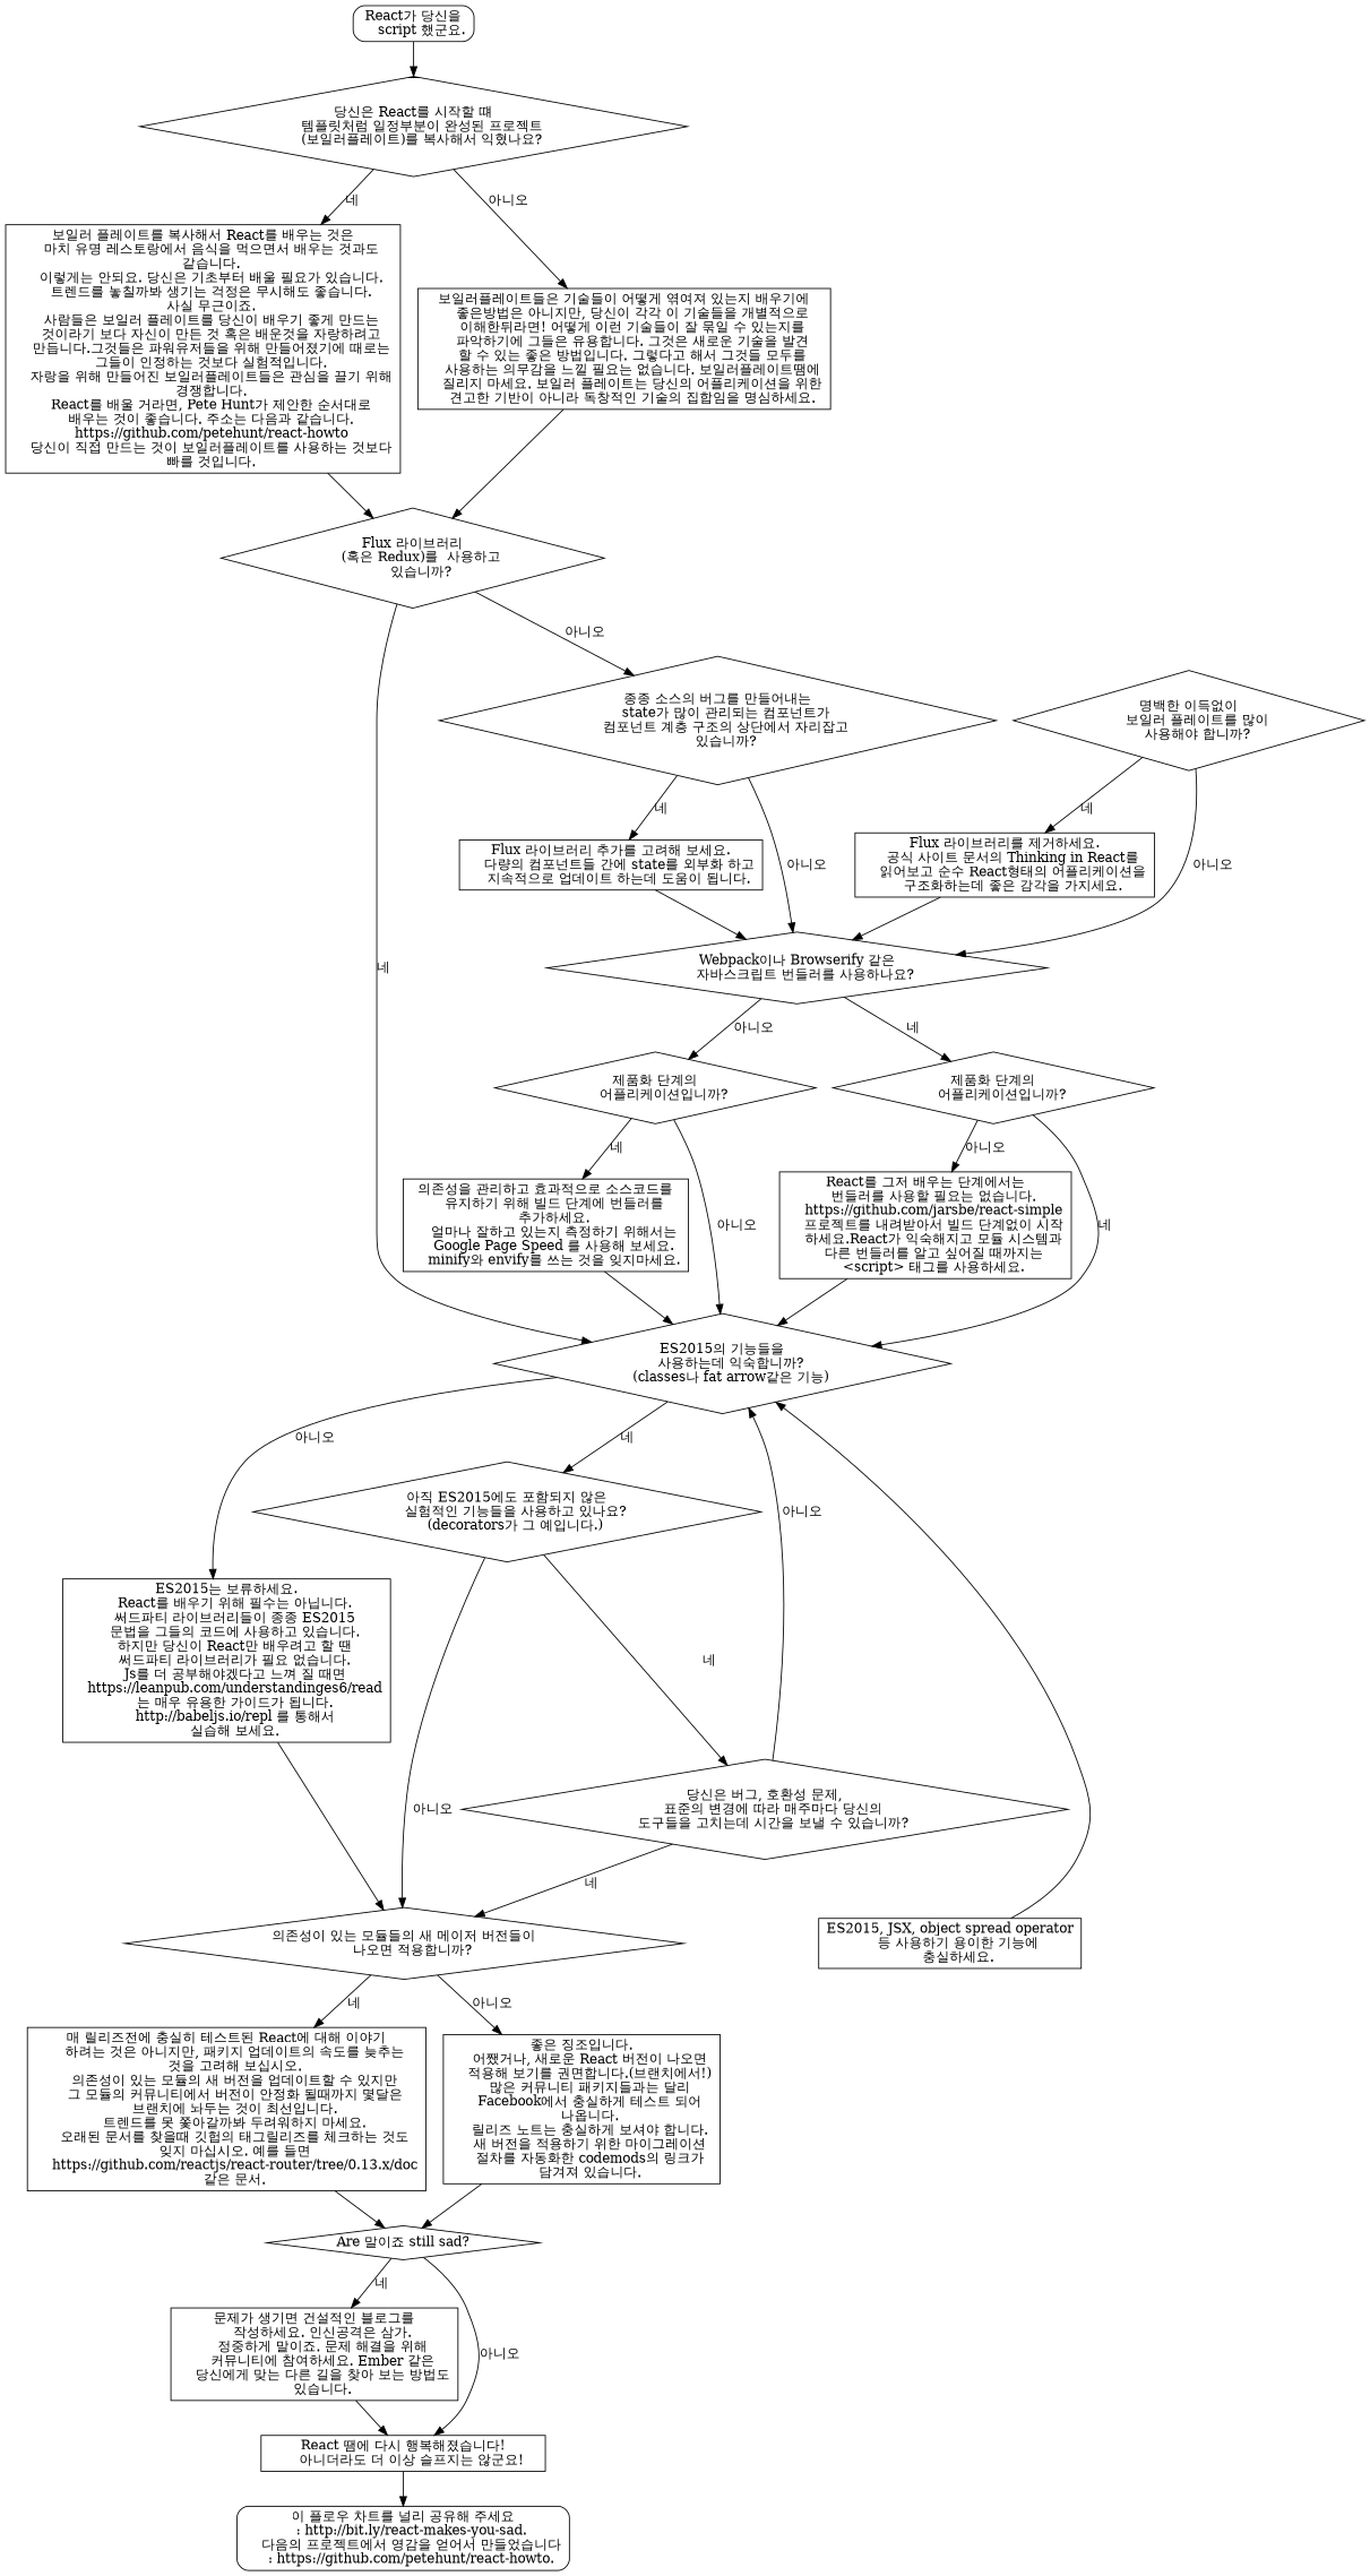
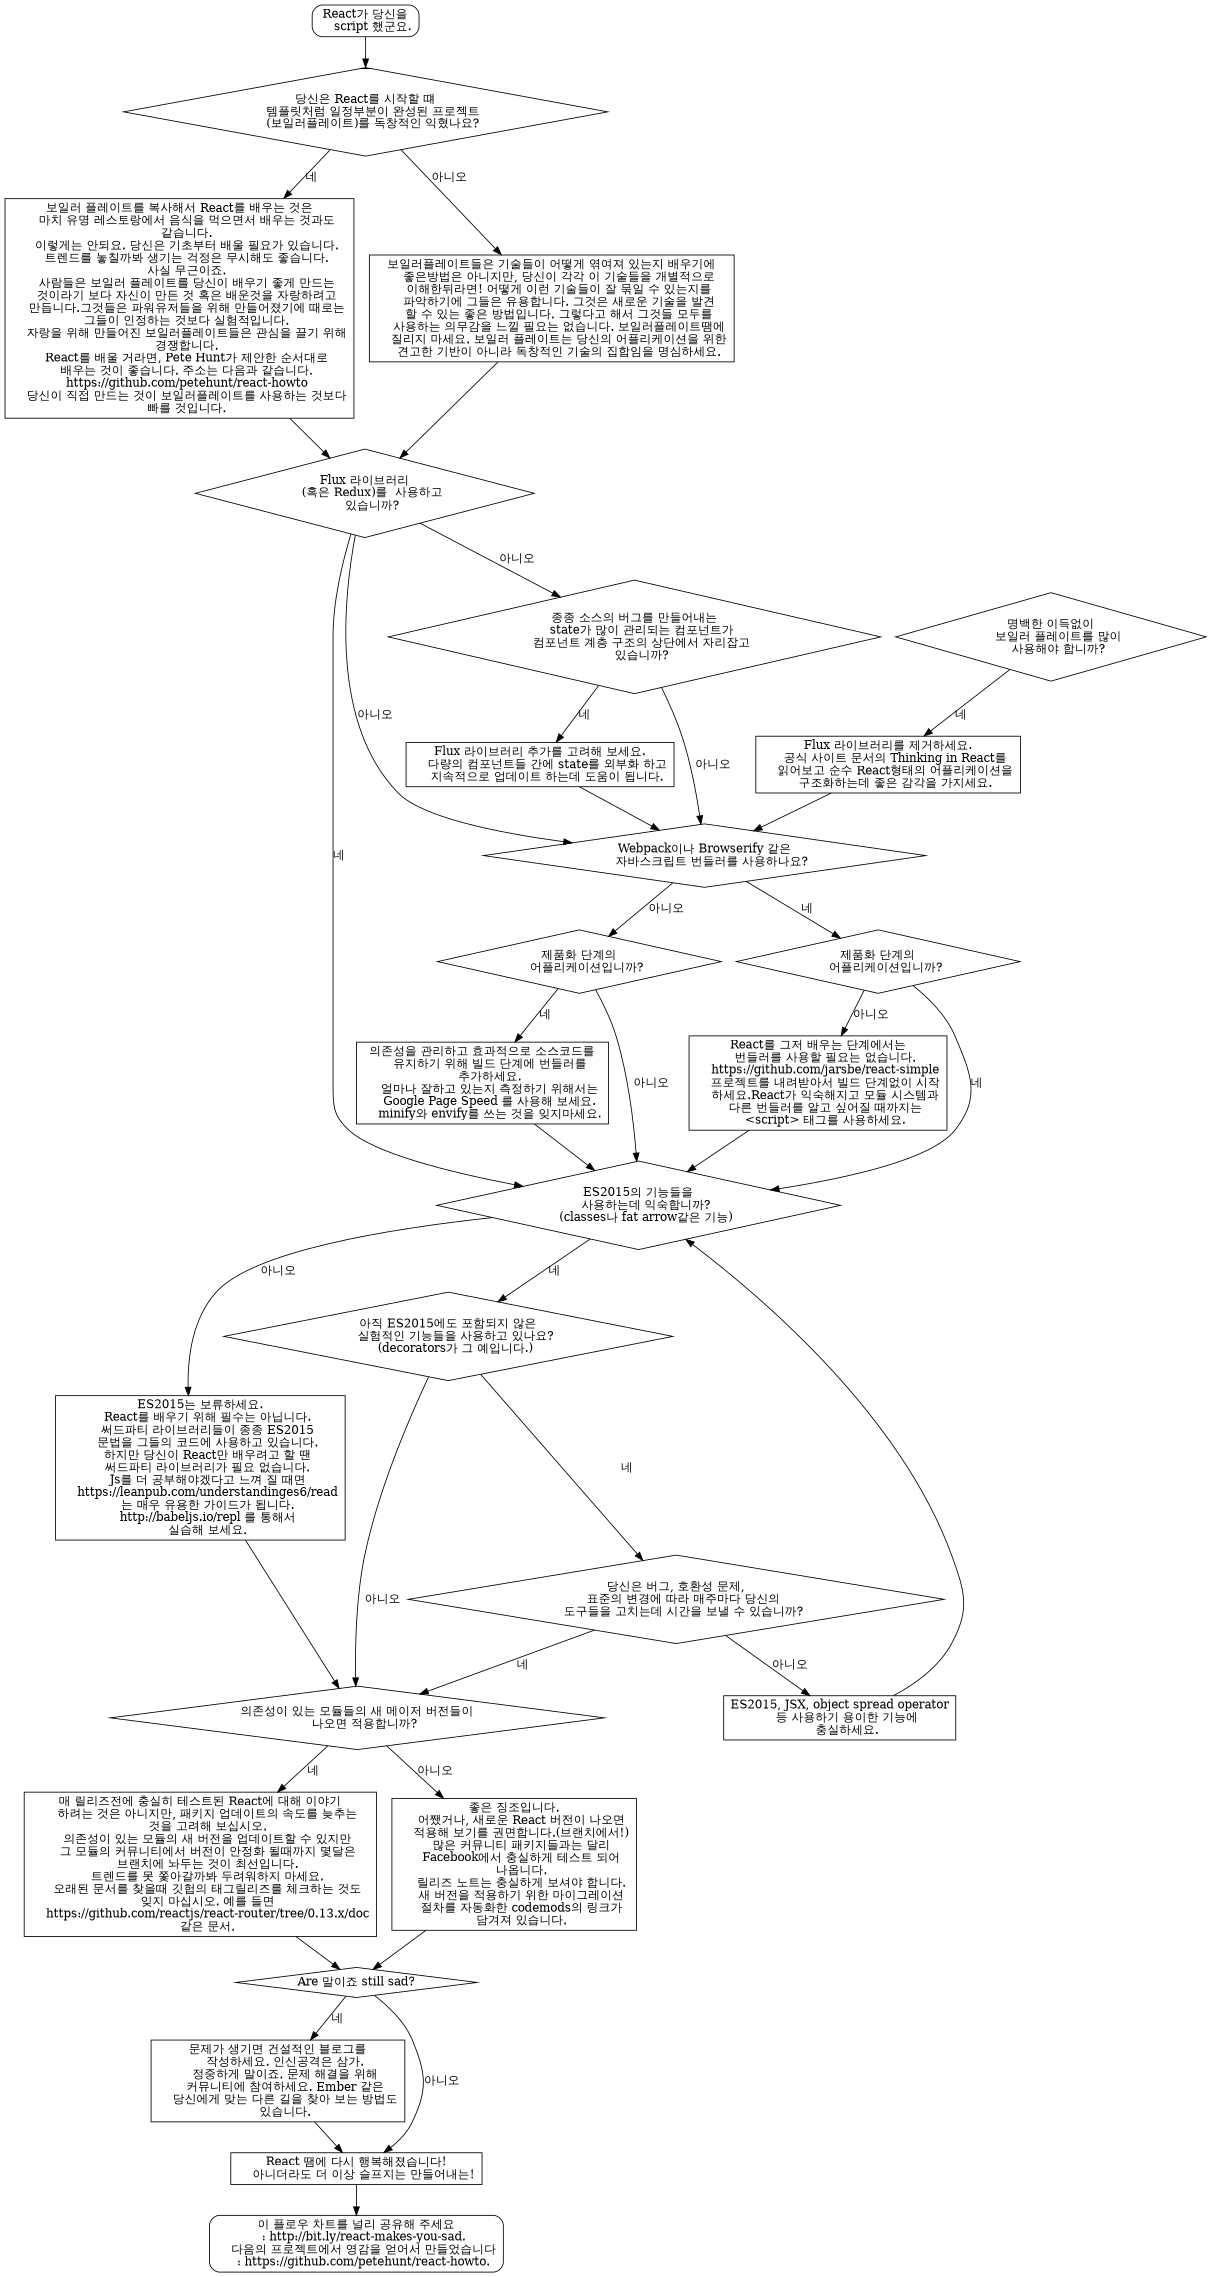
  digraph {
    node [shape=box]
    n1 [label="React가 당신을\n    script 했군요." style=rounded]
-   n2 [label="당신은 React를 시작할 떄\n    템플릿처럼 일정부분이 완성된 프로젝트\n    (보일러플레이트)를 복사해서 익혔나요?" shape=diamond]
+   n2 [label="당신은 React를 시작할 떄\n    템플릿처럼 일정부분이 완성된 프로젝트\n    (보일러플레이트)를 독창적인 익혔나요?" shape=diamond]
    n3 [label="보일러 플레이트를 복사해서 React를 배우는 것은\n    마치 유명 레스토랑에서 음식을 먹으면서 배우는 것과도\n    같습니다.\n    이렇게는 안되요. 당신은 기초부터 배울 필요가 있습니다.\n    트렌드를 놓칠까봐 생기는 걱정은 무시해도 좋습니다.\n    사실 무근이죠.\n    사람들은 보일러 플레이트를 당신이 배우기 좋게 만드는\n    것이라기 보다 자신이 만든 것 혹은 배운것을 자랑하려고\n    만듭니다.그것들은 파워유저들을 위해 만들어졌기에 때로는\n    그들이 인정하는 것보다 실험적입니다.\n    자랑을 위해 만들어진 보일러플레이트들은 관심을 끌기 위해\n    경쟁합니다.\n    React를 배울 거라면, Pete Hunt가 제안한 순서대로\n    배우는 것이 좋습니다. 주소는 다음과 같습니다.\n    https://github.com/petehunt/react-howto\n    당신이 직접 만드는 것이 보일러플레이트를 사용하는 것보다\n    빠를 것입니다."]
    n4 [label="보일러플레이트들은 기술들이 어떻게 엮여져 있는지 배우기에\n    좋은방법은 아니지만, 당신이 각각 이 기술들을 개별적으로\n    이해한뒤라면! 어떻게 이런 기술들이 잘 묶일 수 있는지를\n    파악하기에 그들은 유용합니다. 그것은 새로운 기술을 발견\n    할 수 있는 좋은 방법입니다. 그렇다고 해서 그것들 모두를\n    사용하는 의무감을 느낄 필요는 없습니다. 보일러플레이트땜에\n    질리지 마세요. 보일러 플레이트는 당신의 어플리케이션을 위한\n    견고한 기반이 아니라 독창적인 기술의 집합임을 명심하세요."]
    n5 [label="Flux 라이브러리\n    (혹은 Redux)를  사용하고\n    있습니까?" shape=diamond]
    n6 [label="종종 소스의 버그를 만들어내는\n    state가 많이 관리되는 컴포넌트가\n    컴포넌트 계층 구조의 상단에서 자리잡고\n    있습니까?" shape=diamond]
    n7 [label="ES2015의 기능들을\n    사용하는데 익숙합니까?\n    (classes나 fat arrow같은 기능)" shape=diamond]
    n8 [label="명백한 이득없이\n    보일러 플레이트를 많이\n    사용해야 합니까?" shape=diamond]
    n9 [label="Flux 라이브러리를 제거하세요.\n    공식 사이트 문서의 Thinking in React를\n    읽어보고 순수 React형태의 어플리케이션을\n    구조화하는데 좋은 감각을 가지세요."]
    n10 [label="Webpack이나 Browserify 같은\n    자바스크립트 번들러를 사용하나요?" shape=diamond]
    n11 [label="Flux 라이브러리 추가를 고려해 보세요.\n    다량의 컴포넌트들 간에 state를 외부화 하고\n    지속적으로 업데이트 하는데 도움이 됩니다."]
    n12 [label="제품화 단계의\n    어플리케이션입니까?" shape=diamond]
    n13 [label="제품화 단계의\n    어플리케이션입니까?" shape=diamond]
    n14 [label="React를 그저 배우는 단계에서는\n    번들러를 사용할 필요는 없습니다.\n    https://github.com/jarsbe/react-simple\n    프로젝트를 내려받아서 빌드 단계없이 시작\n    하세요.React가 익숙해지고 모듈 시스템과\n    다른 번들러를 알고 싶어질 때까지는\n    <script> 태그를 사용하세요."]
    n15 [label="의존성을 관리하고 효과적으로 소스코드를\n    유지하기 위해 빌드 단계에 번들러를\n    추가하세요.\n    얼마나 잘하고 있는지 측정하기 위해서는\n    Google Page Speed 를 사용해 보세요.\n    minify와 envify를 쓰는 것을 잊지마세요."]
    n16 [label="ES2015는 보류하세요.\n    React를 배우기 위해 필수는 아닙니다.\n    써드파티 라이브러리들이 종종 ES2015\n    문법을 그들의 코드에 사용하고 있습니다.\n    하지만 당신이 React만 배우려고 할 땐\n    써드파티 라이브러리가 필요 없습니다.\n    Js를 더 공부해야겠다고 느껴 질 때면\n    https://leanpub.com/understandinges6/read\n    는 매우 유용한 가이드가 됩니다.\n    http://babeljs.io/repl 를 통해서\n    실습해 보세요."]
    n17 [label="아직 ES2015에도 포함되지 않은\n    실험적인 기능들을 사용하고 있나요?\n    (decorators가 그 예입니다.)" shape=diamond]
    n18 [label="의존성이 있는 모듈들의 새 메이저 버전들이\n    나오면 적용합니까?" shape=diamond]
    n19 [label="당신은 버그, 호환성 문제,\n    표준의 변경에 따라 매주마다 당신의\n    도구들을 고치는데 시간을 보낼 수 있습니까?" shape=diamond]
    n20 [label="매 릴리즈전에 충실히 테스트된 React에 대해 이야기\n    하려는 것은 아니지만, 패키지 업데이트의 속도를 늦추는\n    것을 고려해 보십시오.\n    의존성이 있는 모듈의 새 버전을 업데이트할 수 있지만\n    그 모듈의 커뮤니티에서 버전이 안정화 될때까지 몇달은\n    브랜치에 놔두는 것이 최선입니다.\n    트렌드를 못 쫓아갈까봐 두려워하지 마세요.\n    오래된 문서를 찾을때 깃헙의 태그릴리즈를 체크하는 것도\n    잊지 마십시오. 예를 들면\n    https://github.com/reactjs/react-router/tree/0.13.x/doc\n    같은 문서."]
    n21 [label="좋은 징조입니다.\n    어쨌거나, 새로운 React 버전이 나오면\n    적용해 보기를 권면합니다.(브랜치에서!)\n    많은 커뮤니티 패키지들과는 달리\n    Facebook에서 충실하게 테스트 되어\n    나옵니다.\n    릴리즈 노트는 충실하게 보셔야 합니다.\n    새 버전을 적용하기 위한 마이그레이션\n    절차를 자동화한 codemods의 링크가\n    담겨져 있습니다."]
    n22 [label="ES2015, JSX, object spread operator\n    등 사용하기 용이한 기능에\n    충실하세요."]
    n23 [label="Are 말이죠 still sad?" shape=diamond]
    n24 [label="문제가 생기면 건설적인 블로그를\n    작성하세요. 인신공격은 삼가.\n    정중하게 말이죠. 문제 해결을 위해\n    커뮤니티에 참여하세요. Ember 같은\n    당신에게 맞는 다른 길을 찾아 보는 방법도\n    있습니다."]
-   n25 [label="React 땜에 다시 행복해졌습니다!\n    아니더라도 더 이상 슬프지는 않군요!"]
+   n25 [label="React 땜에 다시 행복해졌습니다!\n    아니더라도 더 이상 슬프지는 만들어내는!"]
    n26 [label="이 플로우 차트를 널리 공유해 주세요\n    : http://bit.ly/react-makes-you-sad.\n    다음의 프로젝트에서 영감을 얻어서 만들었습니다\n    : https://github.com/petehunt/react-howto." style=rounded]
    n1 -> n2
    n2 -> n3 [label="네"]
    n2 -> n4 [label="아니오"]
    n3 -> n5
    n4 -> n5
    n5 -> n6 [label="아니오"]
    n5 -> n7 [label="네"]
    n6 -> n10 [label="아니오"]
    n6 -> n11 [label="네"]
    n7 -> n16 [label="아니오"]
    n7 -> n17 [label="네"]
    n8 -> n9 [label="네"]
-   n8 -> n10 [label="아니오"]
+   n5 -> n10 [label="아니오"]
    n9 -> n10
    n10 -> n12 [label="네"]
    n10 -> n13 [label="아니오"]
    n11 -> n10
    n12 -> n7 [label="네"]
    n12 -> n14 [label="아니오"]
    n13 -> n7 [label="아니오"]
    n13 -> n15 [label="네"]
    n14 -> n7
    n15 -> n7
    n16 -> n18
    n17 -> n18 [label="아니오"]
    n17 -> n19 [label="네"]
    n18 -> n20 [label="네"]
    n18 -> n21 [label="아니오"]
    n19 -> n18 [label="네"]
-   n19 -> n7 [label="아니오"]
+   n19 -> n22 [label="아니오"]
    n20 -> n23
    n21 -> n23
    n22 -> n7
    n23 -> n24 [label="네"]
    n23 -> n25 [label="아니오"]
    n24 -> n25
    n25 -> n26
  }
